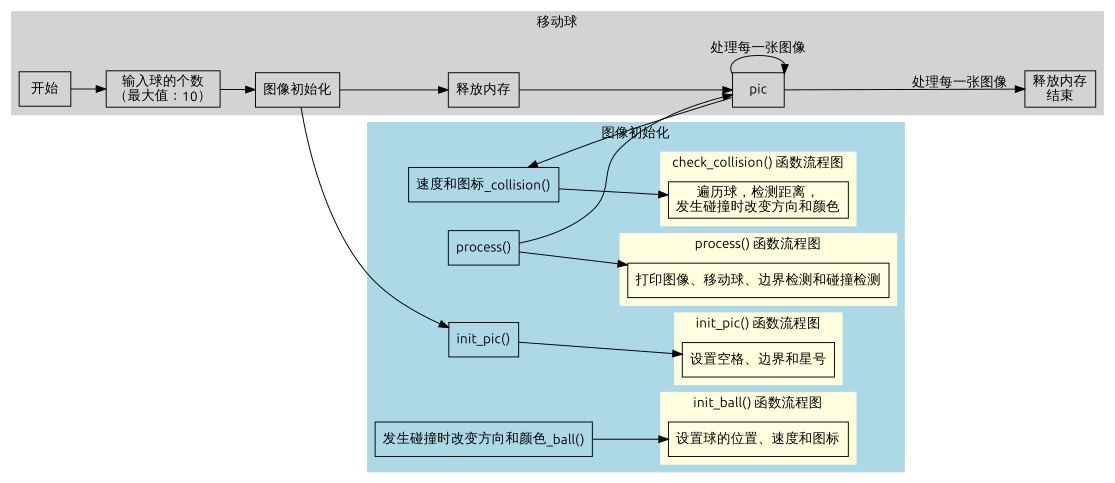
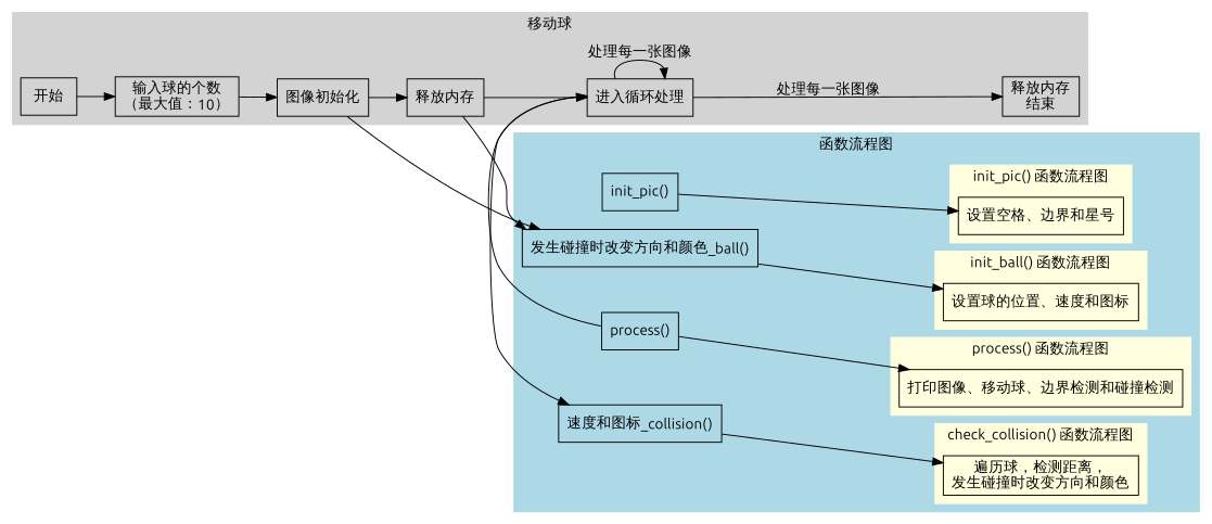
  digraph {
    fontname=Ubuntu
    rankdir=LR
    node [fontname=Ubuntu shape=box]
    edge [fontname=Ubuntu]
    n1 [label="开始"]
    n2 [label="输入球的个数\n（最大值：10）"]
    n3 [label="图像初始化"]
    n4 [label="释放内存"]
-   n5 [label=pic]
+   n5 [label="进入循环处理"]
    n6 [label="释放内存\n结束"]
    n7 [label="设置空格、边界和星号"]
    n8 [label="设置球的位置、速度和图标"]
    n9 [label="打印图像、移动球、边界检测和碰撞检测"]
    n10 [label="遍历球，检测距离，\n发生碰撞时改变方向和颜色"]
    n11 [label="init_pic()"]
    n12 [label="发生碰撞时改变方向和颜色_ball()"]
    n13 [label="process()"]
    n14 [label="速度和图标_collision()"]
    subgraph cluster_1 {
      color=lightgrey
      label="移动球"
      style=filled
      n1
      n2
      n3
      n4
      n5
      n6
    }
    subgraph cluster_2 {
      color=lightblue
-     label="图像初始化"
+     label="函数流程图"
      style=filled
      n11
      n12
      n13
      n14
      subgraph cluster_3 {
        color=lightyellow
        label="init_pic() 函数流程图"
        style=filled
        n7
      }
      subgraph cluster_4 {
        color=lightyellow
        label="init_ball() 函数流程图"
        style=filled
        n8
      }
      subgraph cluster_5 {
        color=lightyellow
        label="process() 函数流程图"
        style=filled
        n9
      }
      subgraph cluster_6 {
        color=lightyellow
        label="check_collision() 函数流程图"
        style=filled
        n10
      }
    }
    n1 -> n2
    n2 -> n3
    n3 -> n4
-   n3 -> n11
+   n3 -> n12
    n4 -> n5
+   n4 -> n12
    n5 -> n5 [label="处理每一张图像"]
    n5 -> n6 [label="处理每一张图像"]
    n5 -> n14
    n11 -> n7
    n12 -> n8
    n13 -> n5
    n13 -> n9
    n14 -> n10
  }
